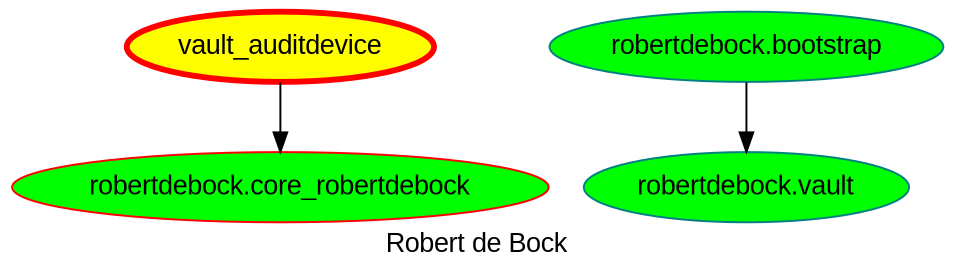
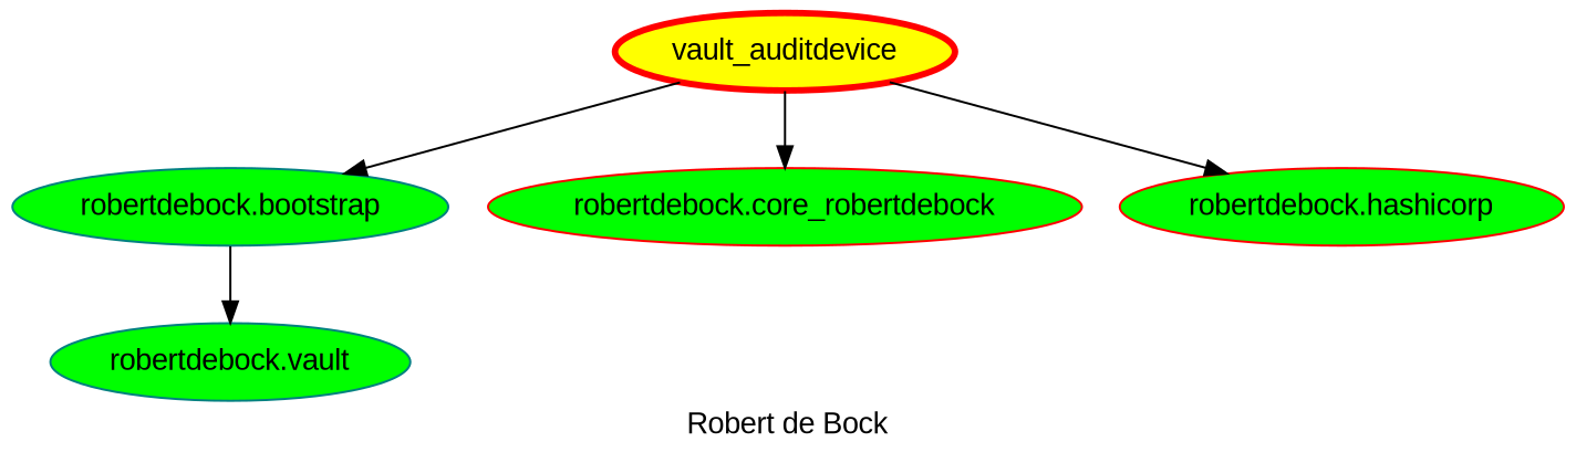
  digraph {
    fontname="Liberation Sans"
    label="Robert de Bock"
    node [color=red fillcolor=green fontname="Liberation Sans" style=filled]
    edge [fontname="Liberation Sans"]
    vault_auditdevice [fillcolor=yellow penwidth=3]
    "robertdebock.bootstrap" [color=teal]
    n3 [label="robertdebock.core_robertdebock"]
+   "robertdebock.hashicorp"
    "robertdebock.vault" [color=teal]
+   vault_auditdevice -> "robertdebock.bootstrap"
    vault_auditdevice -> n3
+   vault_auditdevice -> "robertdebock.hashicorp"
    "robertdebock.bootstrap" -> "robertdebock.vault"
  }
